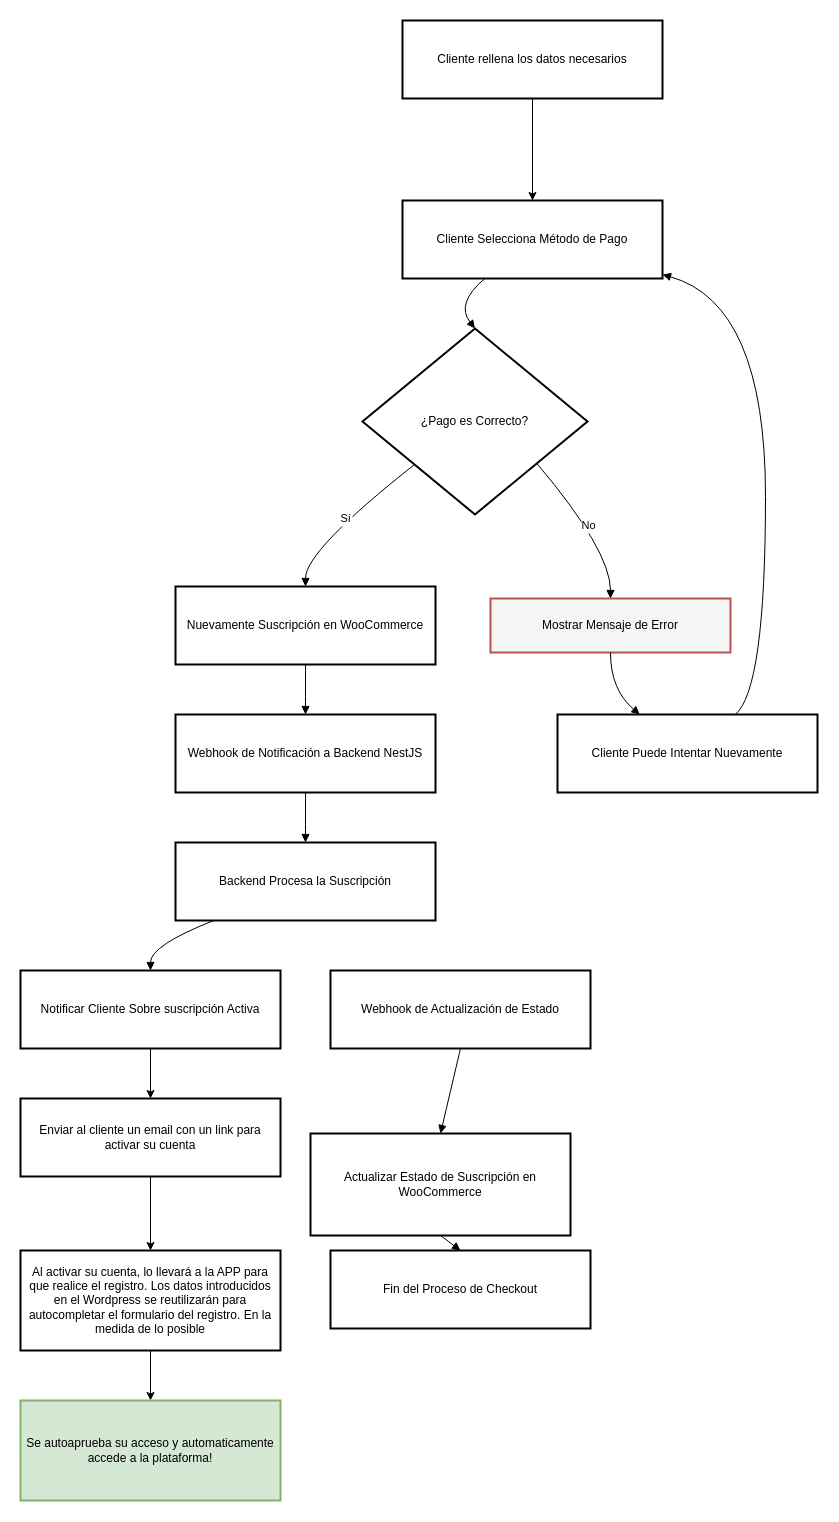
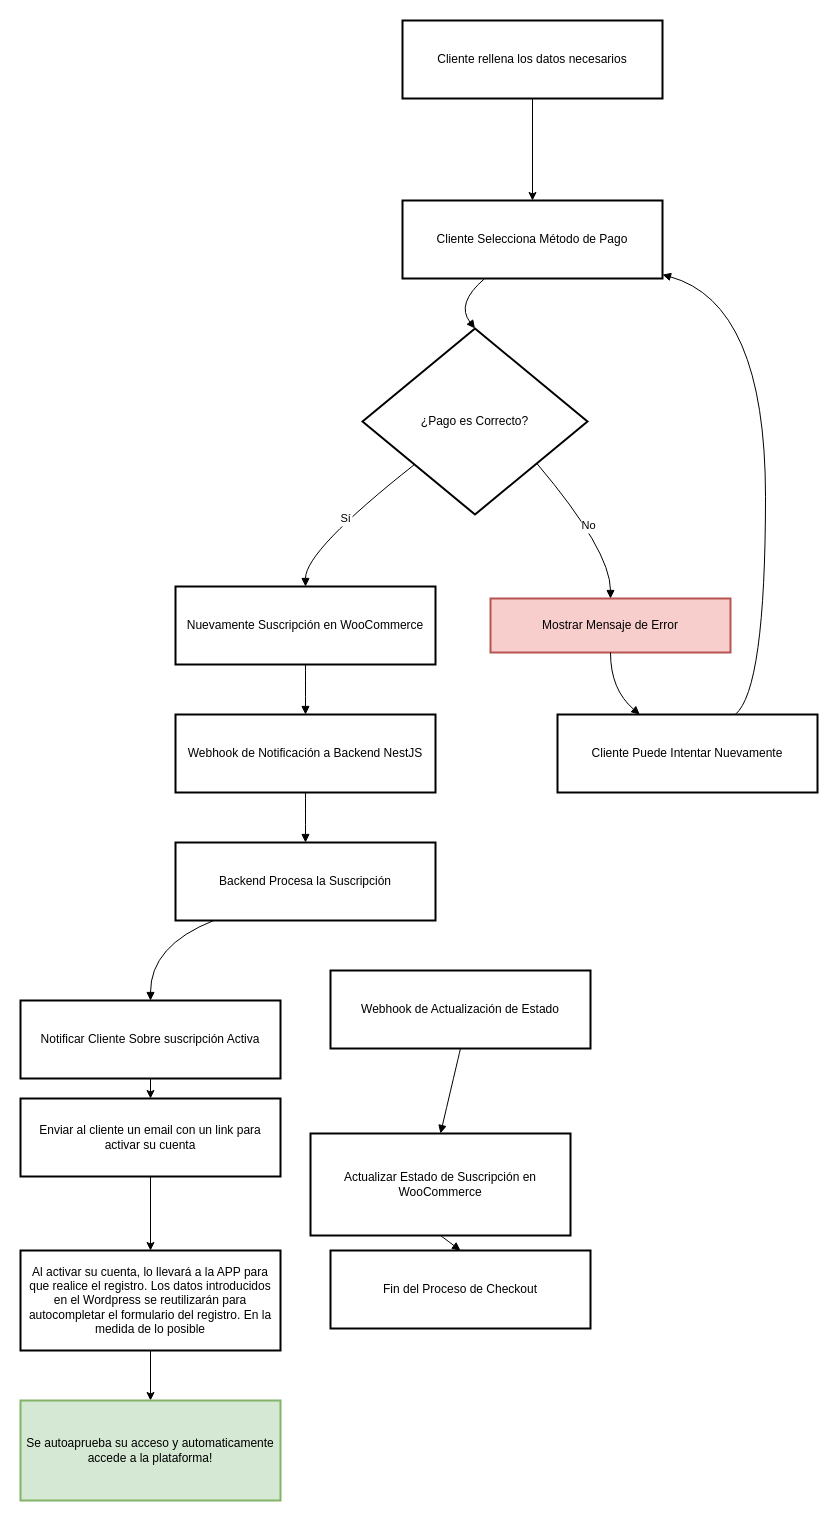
  <mxCell id="0" />
  <mxCell id="1" parent="0" />
  <mxCell id="2" value="Cliente Selecciona Método de Pago" style="whiteSpace=wrap;strokeWidth=2;" vertex="1" parent="1"><mxGeometry x="402" y="200" width="260" height="78" as="geometry" /></mxCell>
  <mxCell id="3" value="¿Pago es Correcto?" style="rhombus;strokeWidth=2;whiteSpace=wrap;" vertex="1" parent="1"><mxGeometry x="362" y="328" width="225" height="186" as="geometry" /></mxCell>
  <mxCell id="4" value="Nuevamente Suscripción en WooCommerce" style="whiteSpace=wrap;strokeWidth=2;" vertex="1" parent="1"><mxGeometry x="175" y="586" width="260" height="78" as="geometry" /></mxCell>
- <mxCell id="5" value="Mostrar Mensaje de Error" style="whiteSpace=wrap;strokeWidth=2;fillColor=#f5f5f5;strokeColor=#b85450;" vertex="1" parent="1"><mxGeometry x="490" y="598" width="240" height="54" as="geometry" /></mxCell>
+ <mxCell id="5" value="Mostrar Mensaje de Error" style="whiteSpace=wrap;strokeWidth=2;fillColor=#f8cecc;strokeColor=#b85450;" vertex="1" parent="1"><mxGeometry x="490" y="598" width="240" height="54" as="geometry" /></mxCell>
  <mxCell id="6" value="Webhook de Notificación a Backend NestJS" style="whiteSpace=wrap;strokeWidth=2;" vertex="1" parent="1"><mxGeometry x="175" y="714" width="260" height="78" as="geometry" /></mxCell>
  <mxCell id="7" value="Backend Procesa la Suscripción" style="whiteSpace=wrap;strokeWidth=2;" vertex="1" parent="1"><mxGeometry x="175" y="842" width="260" height="78" as="geometry" /></mxCell>
  <mxCell id="8" style="edgeStyle=orthogonalEdgeStyle;rounded=0;orthogonalLoop=1;jettySize=auto;html=1;exitX=0.5;exitY=1;exitDx=0;exitDy=0;entryX=0.5;entryY=0;entryDx=0;entryDy=0;" edge="1" parent="1" source="9" target="27"><mxGeometry relative="1" as="geometry" /></mxCell>
- <mxCell id="9" value="Notificar Cliente Sobre suscripción Activa" style="whiteSpace=wrap;strokeWidth=2;" vertex="1" parent="1"><mxGeometry x="20" y="970" width="260" height="78" as="geometry" /></mxCell>
+ <mxCell id="9" value="Notificar Cliente Sobre suscripción Activa" style="whiteSpace=wrap;strokeWidth=2;" vertex="1" parent="1"><mxGeometry x="20" y="1000" width="260" height="78" as="geometry" /></mxCell>
  <mxCell id="10" value="Cliente Puede Intentar Nuevamente" style="whiteSpace=wrap;strokeWidth=2;" vertex="1" parent="1"><mxGeometry x="557" y="714" width="260" height="78" as="geometry" /></mxCell>
  <mxCell id="11" value="Webhook de Actualización de Estado" style="whiteSpace=wrap;strokeWidth=2;" vertex="1" parent="1"><mxGeometry x="330" y="970" width="260" height="78" as="geometry" /></mxCell>
  <mxCell id="12" value="Actualizar Estado de Suscripción en WooCommerce" style="whiteSpace=wrap;strokeWidth=2;" vertex="1" parent="1"><mxGeometry x="310" y="1133" width="260" height="102" as="geometry" /></mxCell>
  <mxCell id="13" value="Fin del Proceso de Checkout" style="whiteSpace=wrap;strokeWidth=2;" vertex="1" parent="1"><mxGeometry x="330" y="1250" width="260" height="78" as="geometry" /></mxCell>
  <mxCell id="14" value="" style="curved=1;startArrow=none;endArrow=block;exitX=0.32;exitY=0.99;entryX=0.5;entryY=0;" edge="1" parent="1" source="2" target="3"><mxGeometry relative="1" as="geometry"><Array as="points"><mxPoint x="455" y="303" /></Array></mxGeometry></mxCell>
  <mxCell id="15" value="Sí" style="curved=1;startArrow=none;endArrow=block;exitX=0;exitY=0.93;entryX=0.5;entryY=0.01;" edge="1" parent="1" source="3" target="4"><mxGeometry relative="1" as="geometry"><Array as="points"><mxPoint x="305" y="550" /></Array></mxGeometry></mxCell>
  <mxCell id="16" value="No" style="curved=1;startArrow=none;endArrow=block;exitX=1;exitY=0.91;entryX=0.5;entryY=0.01;" edge="1" parent="1" source="3" target="5"><mxGeometry relative="1" as="geometry"><Array as="points"><mxPoint x="610" y="550" /></Array></mxGeometry></mxCell>
  <mxCell id="17" value="" style="curved=1;startArrow=none;endArrow=block;exitX=0.5;exitY=1.01;entryX=0.5;entryY=0.01;" edge="1" parent="1" source="4" target="6"><mxGeometry relative="1" as="geometry"><Array as="points" /></mxGeometry></mxCell>
  <mxCell id="18" value="" style="curved=1;startArrow=none;endArrow=block;exitX=0.5;exitY=1.01;entryX=0.5;entryY=0.01;" edge="1" parent="1" source="6" target="7"><mxGeometry relative="1" as="geometry"><Array as="points" /></mxGeometry></mxCell>
  <mxCell id="19" value="" style="curved=1;startArrow=none;endArrow=block;exitX=0.14;exitY=1.01;entryX=0.5;entryY=0.01;" edge="1" parent="1" source="7" target="9"><mxGeometry relative="1" as="geometry"><Array as="points"><mxPoint x="150" y="945" /></Array></mxGeometry></mxCell>
  <mxCell id="20" value="" style="curved=1;startArrow=none;endArrow=block;exitX=0.5;exitY=1.01;entryX=0.32;entryY=0.01;" edge="1" parent="1" source="5" target="10"><mxGeometry relative="1" as="geometry"><Array as="points"><mxPoint x="610" y="689" /></Array></mxGeometry></mxCell>
  <mxCell id="21" value="" style="curved=1;startArrow=none;endArrow=block;exitX=0.68;exitY=0.01;entryX=1;entryY=0.95;" edge="1" parent="1" source="10" target="2"><mxGeometry relative="1" as="geometry"><Array as="points"><mxPoint x="765" y="689" /><mxPoint x="765" y="303" /></Array></mxGeometry></mxCell>
  <mxCell id="22" value="" style="curved=1;startArrow=none;endArrow=block;exitX=0.5;exitY=1.01;entryX=0.5;entryY=0;" edge="1" parent="1" source="11" target="12"><mxGeometry relative="1" as="geometry"><Array as="points" /></mxGeometry></mxCell>
  <mxCell id="23" value="" style="curved=1;startArrow=none;endArrow=block;exitX=0.5;exitY=1;entryX=0.5;entryY=0.01;" edge="1" parent="1" source="12" target="13"><mxGeometry relative="1" as="geometry"><Array as="points" /></mxGeometry></mxCell>
  <mxCell id="24" style="edgeStyle=orthogonalEdgeStyle;rounded=0;orthogonalLoop=1;jettySize=auto;html=1;exitX=0.5;exitY=1;exitDx=0;exitDy=0;" edge="1" parent="1" source="25" target="2"><mxGeometry relative="1" as="geometry" /></mxCell>
  <mxCell id="25" value="Cliente rellena los datos necesarios" style="whiteSpace=wrap;strokeWidth=2;" vertex="1" parent="1"><mxGeometry x="402" y="20" width="260" height="78" as="geometry" /></mxCell>
  <mxCell id="26" style="edgeStyle=orthogonalEdgeStyle;rounded=0;orthogonalLoop=1;jettySize=auto;html=1;exitX=0.5;exitY=1;exitDx=0;exitDy=0;entryX=0.5;entryY=0;entryDx=0;entryDy=0;" edge="1" parent="1" source="27" target="29"><mxGeometry relative="1" as="geometry" /></mxCell>
  <mxCell id="27" value="Enviar al cliente un email con un link para activar su cuenta" style="whiteSpace=wrap;strokeWidth=2;" vertex="1" parent="1"><mxGeometry x="20" y="1098" width="260" height="78" as="geometry" /></mxCell>
  <mxCell id="28" style="edgeStyle=orthogonalEdgeStyle;rounded=0;orthogonalLoop=1;jettySize=auto;html=1;exitX=0.5;exitY=1;exitDx=0;exitDy=0;entryX=0.5;entryY=0;entryDx=0;entryDy=0;" edge="1" parent="1" source="29" target="30"><mxGeometry relative="1" as="geometry" /></mxCell>
  <mxCell id="29" value="Al activar su cuenta, lo llevará a la APP para que realice el registro. Los datos introducidos en el Wordpress se reutilizarán para autocompletar el formulario del registro. En la medida de lo posible" style="whiteSpace=wrap;strokeWidth=2;" vertex="1" parent="1"><mxGeometry x="20" y="1250" width="260" height="100" as="geometry" /></mxCell>
  <mxCell id="30" value="Se autoaprueba su acceso y automaticamente accede a la plataforma!" style="whiteSpace=wrap;strokeWidth=2;fillColor=#d5e8d4;strokeColor=#82b366;" vertex="1" parent="1"><mxGeometry x="20" y="1400" width="260" height="100" as="geometry" /></mxCell>
